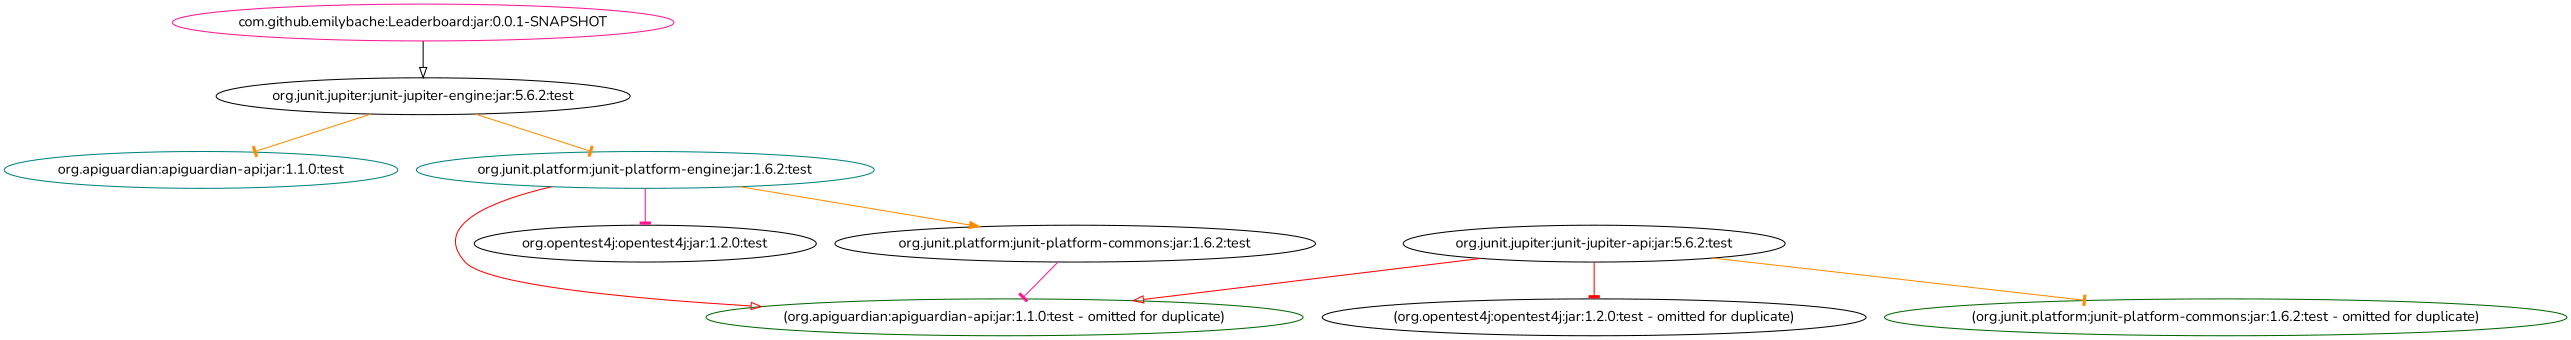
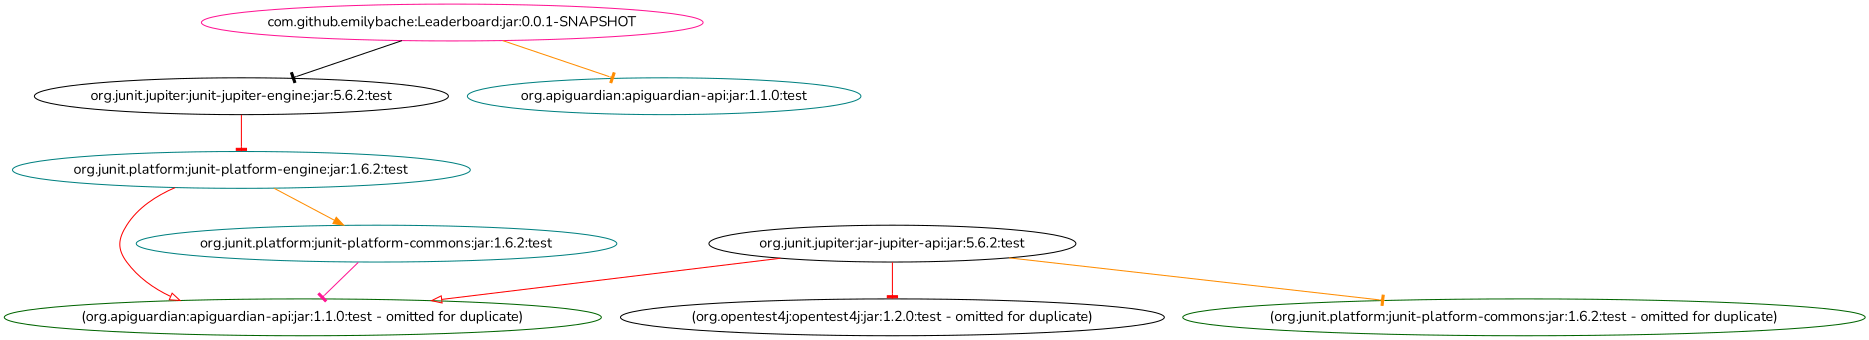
  digraph {
    fontname=Nunito
    node [color=black fontname=Nunito]
    edge [arrowhead=tee color=darkorange fontname=Nunito]
    "com.github.emilybache:Leaderboard:jar:0.0.1-SNAPSHOT" [color=deeppink]
    "org.junit.jupiter:junit-jupiter-engine:jar:5.6.2:test"
    "org.apiguardian:apiguardian-api:jar:1.1.0:test" [color=teal]
    "org.junit.platform:junit-platform-engine:jar:1.6.2:test" [color=teal]
    "(org.apiguardian:apiguardian-api:jar:1.1.0:test - omitted for duplicate)" [color=darkgreen]
-   "org.opentest4j:opentest4j:jar:1.2.0:test"
-   "org.junit.platform:junit-platform-commons:jar:1.6.2:test"
-   "org.junit.jupiter:junit-jupiter-api:jar:5.6.2:test"
+   "org.junit.platform:junit-platform-commons:jar:1.6.2:test" [color=teal]
+   "org.junit.jupiter:junit-jupiter-api:jar:5.6.2:test" [label="org.junit.jupiter:jar-jupiter-api:jar:5.6.2:test"]
    "(org.opentest4j:opentest4j:jar:1.2.0:test - omitted for duplicate)"
    "(org.junit.platform:junit-platform-commons:jar:1.6.2:test - omitted for duplicate)" [color=darkgreen]
-   "com.github.emilybache:Leaderboard:jar:0.0.1-SNAPSHOT" -> "org.junit.jupiter:junit-jupiter-engine:jar:5.6.2:test" [arrowhead=onormal color=black]
-   "org.junit.jupiter:junit-jupiter-engine:jar:5.6.2:test" -> "org.apiguardian:apiguardian-api:jar:1.1.0:test"
-   "org.junit.jupiter:junit-jupiter-engine:jar:5.6.2:test" -> "org.junit.platform:junit-platform-engine:jar:1.6.2:test"
+   "com.github.emilybache:Leaderboard:jar:0.0.1-SNAPSHOT" -> "org.junit.jupiter:junit-jupiter-engine:jar:5.6.2:test" [color=black]
+   "com.github.emilybache:Leaderboard:jar:0.0.1-SNAPSHOT" -> "org.apiguardian:apiguardian-api:jar:1.1.0:test"
+   "org.junit.jupiter:junit-jupiter-engine:jar:5.6.2:test" -> "org.junit.platform:junit-platform-engine:jar:1.6.2:test" [color=red]
    "org.junit.platform:junit-platform-engine:jar:1.6.2:test" -> "(org.apiguardian:apiguardian-api:jar:1.1.0:test - omitted for duplicate)" [arrowhead=onormal color=red]
-   "org.junit.platform:junit-platform-engine:jar:1.6.2:test" -> "org.opentest4j:opentest4j:jar:1.2.0:test" [color=deeppink]
    "org.junit.platform:junit-platform-engine:jar:1.6.2:test" -> "org.junit.platform:junit-platform-commons:jar:1.6.2:test" [arrowhead=normal]
    "org.junit.platform:junit-platform-commons:jar:1.6.2:test" -> "(org.apiguardian:apiguardian-api:jar:1.1.0:test - omitted for duplicate)" [color=deeppink]
    "org.junit.jupiter:junit-jupiter-api:jar:5.6.2:test" -> "(org.apiguardian:apiguardian-api:jar:1.1.0:test - omitted for duplicate)" [arrowhead=onormal color=red]
    "org.junit.jupiter:junit-jupiter-api:jar:5.6.2:test" -> "(org.opentest4j:opentest4j:jar:1.2.0:test - omitted for duplicate)" [color=red]
    "org.junit.jupiter:junit-jupiter-api:jar:5.6.2:test" -> "(org.junit.platform:junit-platform-commons:jar:1.6.2:test - omitted for duplicate)"
  }
